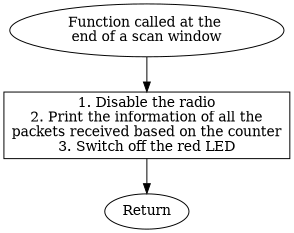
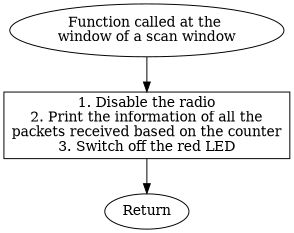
  digraph {
    node [shape=oval]
-   n1 [label="Function called at the \nend of a scan window"]
+   n1 [label="Function called at the \nwindow of a scan window"]
    n2 [label="1. Disable the radio\n2. Print the information of all the\npackets received based on the counter\n3. Switch off the red LED" shape=box]
    n3 [label=Return]
    n1 -> n2
    n2 -> n3
  }
